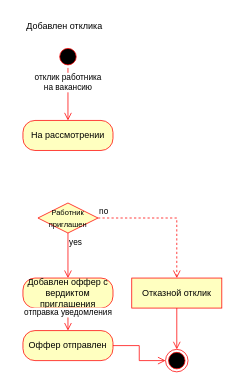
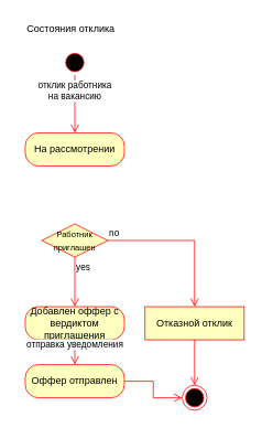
  <mxCell id="0" />
  <mxCell id="1" parent="0" />
  <mxCell id="2" value="" style="ellipse;html=1;shape=startState;fillColor=#000000;strokeColor=#ff0000;" vertex="1" parent="1"><mxGeometry x="75" y="60" width="30" height="30" as="geometry" /></mxCell>
  <mxCell id="3" value="отклик работника&lt;div&gt;на вакансию&lt;/div&gt;" style="edgeStyle=orthogonalEdgeStyle;html=1;verticalAlign=bottom;endArrow=open;endSize=8;strokeColor=#ff0000;rounded=0;entryX=0.5;entryY=0;entryDx=0;entryDy=0;" edge="1" source="2" parent="1" target="6"><mxGeometry relative="1" as="geometry"><mxPoint x="90" y="150" as="targetPoint" /></mxGeometry></mxCell>
  <mxCell id="4" value="" style="ellipse;html=1;shape=endState;fillColor=#000000;strokeColor=#ff0000;" vertex="1" parent="1"><mxGeometry x="220" y="465" width="30" height="30" as="geometry" /></mxCell>
- <mxCell id="5" value="Добавлен отклика" style="text;html=1;align=center;verticalAlign=middle;resizable=0;points=[];autosize=1;strokeColor=none;fillColor=none;" vertex="1" parent="1"><mxGeometry x="20" y="20" width="130" height="30" as="geometry" /></mxCell>
+ <mxCell id="5" value="Состояния отклика" style="text;html=1;align=center;verticalAlign=middle;resizable=0;points=[];autosize=1;strokeColor=none;fillColor=none;" vertex="1" parent="1"><mxGeometry x="20" y="20" width="130" height="30" as="geometry" /></mxCell>
  <mxCell id="6" value="На рассмотрении" style="rounded=1;whiteSpace=wrap;html=1;arcSize=40;fontColor=#000000;fillColor=#ffffc0;strokeColor=#ff0000;" vertex="1" parent="1"><mxGeometry x="30" y="160" width="120" height="40" as="geometry" /></mxCell>
  <mxCell id="7" value="&lt;font style=&quot;font-size: 10px;&quot;&gt;Работник приглашен&lt;/font&gt;" style="rhombus;whiteSpace=wrap;html=1;fontColor=#000000;fillColor=#ffffc0;strokeColor=#ff0000;" vertex="1" parent="1"><mxGeometry x="50" y="270" width="80" height="40" as="geometry" /></mxCell>
- <mxCell id="8" value="no" style="edgeStyle=orthogonalEdgeStyle;html=1;align=left;verticalAlign=bottom;endArrow=open;endSize=8;strokeColor=#ff0000;rounded=0;entryX=0.5;entryY=0;entryDx=0;entryDy=0;dashed=1;" edge="1" source="7" parent="1" target="12"><mxGeometry x="-1" relative="1" as="geometry"><mxPoint x="225" y="290" as="targetPoint" /></mxGeometry></mxCell>
+ <mxCell id="8" value="no" style="edgeStyle=orthogonalEdgeStyle;html=1;align=left;verticalAlign=bottom;endArrow=open;endSize=8;strokeColor=#ff0000;rounded=0;entryX=0.5;entryY=0;entryDx=0;entryDy=0;" edge="1" source="7" parent="1" target="12"><mxGeometry x="-1" relative="1" as="geometry"><mxPoint x="225" y="290" as="targetPoint" /></mxGeometry></mxCell>
  <mxCell id="9" value="yes" style="edgeStyle=orthogonalEdgeStyle;html=1;align=left;verticalAlign=top;endArrow=open;endSize=8;strokeColor=#ff0000;rounded=0;entryX=0.5;entryY=0;entryDx=0;entryDy=0;" edge="1" source="7" parent="1" target="10"><mxGeometry x="-1" relative="1" as="geometry"><mxPoint x="90" y="370" as="targetPoint" /></mxGeometry></mxCell>
  <mxCell id="10" value="Добавлен оффер с вердиктом приглашения" style="rounded=1;whiteSpace=wrap;html=1;arcSize=40;fontColor=#000000;fillColor=#ffffc0;strokeColor=#ff0000;" vertex="1" parent="1"><mxGeometry x="30" y="370" width="120" height="40" as="geometry" /></mxCell>
  <mxCell id="11" value="отправка уведомления" style="edgeStyle=orthogonalEdgeStyle;html=1;verticalAlign=bottom;endArrow=open;endSize=8;strokeColor=#ff0000;rounded=0;entryX=0.5;entryY=0;entryDx=0;entryDy=0;" edge="1" source="10" parent="1" target="13"><mxGeometry relative="1" as="geometry"><mxPoint x="90" y="470" as="targetPoint" /></mxGeometry></mxCell>
  <mxCell id="12" value="Отказной отклик" style="whiteSpace=wrap;html=1;arcSize=40;fontColor=#000000;fillColor=#ffffc0;strokeColor=#ff0000;rounded=0;" vertex="1" parent="1"><mxGeometry x="175" y="370" width="120" height="40" as="geometry" /></mxCell>
  <mxCell id="13" value="Оффер отправлен" style="rounded=1;whiteSpace=wrap;html=1;arcSize=40;fontColor=#000000;fillColor=#ffffc0;strokeColor=#ff0000;" vertex="1" parent="1"><mxGeometry x="30" y="440" width="120" height="40" as="geometry" /></mxCell>
  <mxCell id="14" value="" style="edgeStyle=orthogonalEdgeStyle;html=1;verticalAlign=bottom;endArrow=open;endSize=8;strokeColor=#ff0000;rounded=0;entryX=0;entryY=0.5;entryDx=0;entryDy=0;" edge="1" source="13" parent="1" target="4"><mxGeometry relative="1" as="geometry"><mxPoint x="165" y="580" as="targetPoint" /></mxGeometry></mxCell>
  <mxCell id="15" value="" style="edgeStyle=orthogonalEdgeStyle;html=1;verticalAlign=bottom;endArrow=open;endSize=8;strokeColor=#ff0000;rounded=0;entryX=0.5;entryY=0;entryDx=0;entryDy=0;exitX=0.5;exitY=1;exitDx=0;exitDy=0;" edge="1" parent="1" source="12" target="4"><mxGeometry relative="1" as="geometry"><mxPoint x="175" y="490" as="targetPoint" /><mxPoint x="100" y="420" as="sourcePoint" /></mxGeometry></mxCell>
